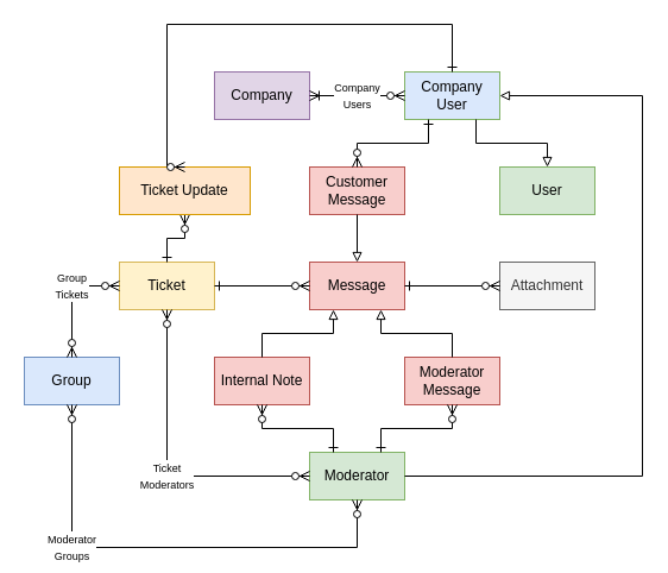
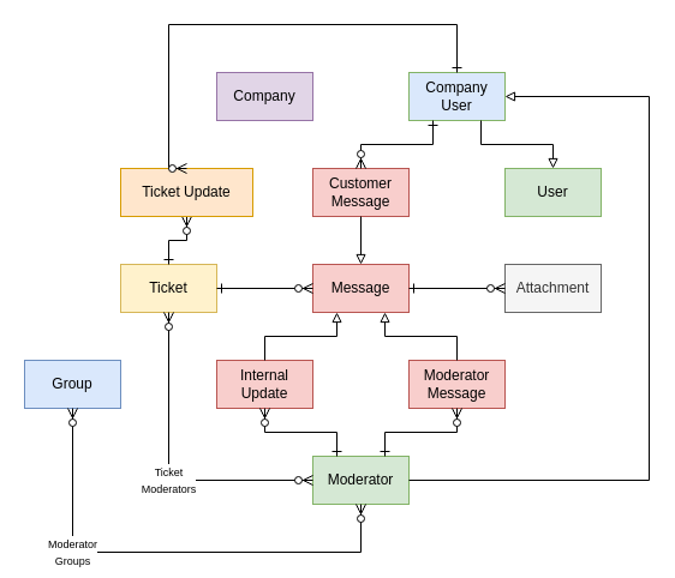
  <mxCell id="0" />
  <mxCell id="1" parent="0" />
  <mxCell id="2" value="Company User" style="rounded=0;whiteSpace=wrap;html=1;fillColor=#dae8fc;strokeColor=#82b366;" parent="1" vertex="1"><mxGeometry x="340" y="60" width="80" height="40" as="geometry" /></mxCell>
  <mxCell id="3" value="Message" style="rounded=0;whiteSpace=wrap;html=1;fillColor=#f8cecc;strokeColor=#b85450;" parent="1" vertex="1"><mxGeometry x="260" y="220" width="80" height="40" as="geometry" /></mxCell>
  <mxCell id="4" value="Customer&lt;br&gt;Message" style="rounded=0;whiteSpace=wrap;html=1;fillColor=#f8cecc;strokeColor=#b85450;" parent="1" vertex="1"><mxGeometry x="260" y="140" width="80" height="40" as="geometry" /></mxCell>
  <mxCell id="5" value="Moderator Message" style="rounded=0;whiteSpace=wrap;html=1;fillColor=#f8cecc;strokeColor=#b85450;" parent="1" vertex="1"><mxGeometry x="340" y="300" width="80" height="40" as="geometry" /></mxCell>
- <mxCell id="6" value="Internal Note" style="rounded=0;whiteSpace=wrap;html=1;fillColor=#f8cecc;strokeColor=#b85450;" parent="1" vertex="1"><mxGeometry x="180" y="300" width="80" height="40" as="geometry" /></mxCell>
+ <mxCell id="6" value="Internal Update" style="rounded=0;whiteSpace=wrap;html=1;fillColor=#f8cecc;strokeColor=#b85450;" parent="1" vertex="1"><mxGeometry x="180" y="300" width="80" height="40" as="geometry" /></mxCell>
  <mxCell id="7" value="Ticket" style="rounded=0;whiteSpace=wrap;html=1;fillColor=#fff2cc;strokeColor=#d6b656;" parent="1" vertex="1"><mxGeometry x="100" y="220" width="80" height="40" as="geometry" /></mxCell>
  <mxCell id="8" value="" style="edgeStyle=orthogonalEdgeStyle;rounded=0;orthogonalLoop=1;jettySize=auto;html=1;startArrow=ERone;startFill=0;endArrow=ERzeroToMany;endFill=1;entryX=0.5;entryY=1;entryDx=0;entryDy=0;exitX=0.5;exitY=0;exitDx=0;exitDy=0;" parent="1" source="7" target="24" edge="1"><mxGeometry relative="1" as="geometry"><mxPoint x="110" y="280" as="sourcePoint" /><mxPoint x="90" y="300" as="targetPoint" /></mxGeometry></mxCell>
  <mxCell id="9" value="Moderator" style="rounded=0;whiteSpace=wrap;html=1;fillColor=#d5e8d4;strokeColor=#82b366;" parent="1" vertex="1"><mxGeometry x="260" y="380" width="80" height="40" as="geometry" /></mxCell>
  <mxCell id="10" value="Attachment" style="rounded=0;whiteSpace=wrap;html=1;fillColor=#f5f5f5;strokeColor=#666666;fontColor=#333333;" parent="1" vertex="1"><mxGeometry x="420" y="220" width="80" height="40" as="geometry" /></mxCell>
  <mxCell id="11" value="Group" style="rounded=0;whiteSpace=wrap;html=1;fillColor=#dae8fc;strokeColor=#6c8ebf;" parent="1" vertex="1"><mxGeometry x="20" y="300" width="80" height="40" as="geometry" /></mxCell>
  <mxCell id="12" value="" style="edgeStyle=orthogonalEdgeStyle;rounded=0;orthogonalLoop=1;jettySize=auto;html=1;startArrow=ERone;startFill=0;endArrow=ERzeroToMany;endFill=1;exitX=1;exitY=0.5;exitDx=0;exitDy=0;entryX=0;entryY=0.5;entryDx=0;entryDy=0;" parent="1" source="3" target="10" edge="1"><mxGeometry relative="1" as="geometry"><mxPoint x="-50" y="110" as="sourcePoint" /><mxPoint x="30" y="110" as="targetPoint" /></mxGeometry></mxCell>
  <mxCell id="13" value="" style="edgeStyle=orthogonalEdgeStyle;rounded=0;orthogonalLoop=1;jettySize=auto;html=1;startArrow=ERone;startFill=0;endArrow=ERzeroToMany;endFill=1;exitX=1;exitY=0.5;exitDx=0;exitDy=0;entryX=0;entryY=0.5;entryDx=0;entryDy=0;" parent="1" source="7" target="3" edge="1"><mxGeometry relative="1" as="geometry"><mxPoint y="140" as="sourcePoint" x="-20" /><mxPoint x="60" y="140" as="targetPoint" /></mxGeometry></mxCell>
  <mxCell id="14" value="" style="edgeStyle=orthogonalEdgeStyle;rounded=0;orthogonalLoop=1;jettySize=auto;html=1;startArrow=none;startFill=0;endArrow=block;endFill=0;entryX=0.5;entryY=0;entryDx=0;entryDy=0;exitX=0.5;exitY=1;exitDx=0;exitDy=0;" parent="1" source="4" target="3" edge="1"><mxGeometry relative="1" as="geometry"><mxPoint x="-50" y="150" as="sourcePoint" /><mxPoint x="30" y="150" as="targetPoint" /></mxGeometry></mxCell>
  <mxCell id="15" value="" style="edgeStyle=orthogonalEdgeStyle;rounded=0;orthogonalLoop=1;jettySize=auto;html=1;startArrow=none;startFill=0;endArrow=block;endFill=0;entryX=0.25;entryY=1;entryDx=0;entryDy=0;exitX=0.5;exitY=0;exitDx=0;exitDy=0;" parent="1" source="6" target="3" edge="1"><mxGeometry relative="1" as="geometry"><mxPoint x="-40" y="160" as="sourcePoint" /><mxPoint x="40" y="160" as="targetPoint" /></mxGeometry></mxCell>
  <mxCell id="16" value="" style="edgeStyle=orthogonalEdgeStyle;rounded=0;orthogonalLoop=1;jettySize=auto;html=1;startArrow=none;startFill=0;endArrow=block;endFill=0;entryX=0.75;entryY=1;entryDx=0;entryDy=0;exitX=0.5;exitY=0;exitDx=0;exitDy=0;" parent="1" source="5" target="3" edge="1"><mxGeometry relative="1" as="geometry"><mxPoint x="-30" y="170" as="sourcePoint" /><mxPoint x="50" y="170" as="targetPoint" /></mxGeometry></mxCell>
  <mxCell id="17" value="" style="edgeStyle=orthogonalEdgeStyle;rounded=0;orthogonalLoop=1;jettySize=auto;html=1;startArrow=ERone;startFill=0;endArrow=ERzeroToMany;endFill=1;exitX=0.25;exitY=0;exitDx=0;exitDy=0;entryX=0.5;entryY=1;entryDx=0;entryDy=0;" parent="1" source="9" target="6" edge="1"><mxGeometry relative="1" as="geometry"><mxPoint x="-50" y="110" as="sourcePoint" /><mxPoint x="30" y="110" as="targetPoint" /></mxGeometry></mxCell>
  <mxCell id="18" value="" style="edgeStyle=orthogonalEdgeStyle;rounded=0;orthogonalLoop=1;jettySize=auto;html=1;startArrow=ERone;startFill=0;endArrow=ERzeroToMany;endFill=1;exitX=0.75;exitY=0;exitDx=0;exitDy=0;entryX=0.5;entryY=1;entryDx=0;entryDy=0;" parent="1" source="9" target="5" edge="1"><mxGeometry relative="1" as="geometry"><mxPoint x="-40" y="120" as="sourcePoint" /><mxPoint x="40" y="120" as="targetPoint" /></mxGeometry></mxCell>
  <mxCell id="19" value="&lt;font style=&quot;font-size: 9px&quot;&gt;Ticket&lt;br&gt;Moderators&lt;/font&gt;" style="edgeStyle=orthogonalEdgeStyle;rounded=0;orthogonalLoop=1;jettySize=auto;html=1;startArrow=ERzeroToMany;startFill=1;endArrow=ERzeroToMany;endFill=1;entryX=0;entryY=0.5;entryDx=0;entryDy=0;exitX=0.5;exitY=1;exitDx=0;exitDy=0;" parent="1" source="7" target="9" edge="1"><mxGeometry x="0.077" relative="1" as="geometry"><mxPoint x="-50" y="110" as="sourcePoint" /><mxPoint x="30" y="110" as="targetPoint" /><mxPoint as="offset" /></mxGeometry></mxCell>
  <mxCell id="20" value="&lt;font style=&quot;font-size: 9px&quot;&gt;Moderator&lt;br&gt;Groups&lt;/font&gt;" style="edgeStyle=orthogonalEdgeStyle;rounded=0;orthogonalLoop=1;jettySize=auto;html=1;startArrow=ERzeroToMany;startFill=1;endArrow=ERzeroToMany;endFill=1;exitX=0.5;exitY=1;exitDx=0;exitDy=0;entryX=0.5;entryY=1;entryDx=0;entryDy=0;" parent="1" source="11" target="9" edge="1"><mxGeometry x="-0.4" relative="1" as="geometry"><mxPoint x="-50" y="110" as="sourcePoint" /><mxPoint x="330" y="490" as="targetPoint" /><Array as="points"><mxPoint x="60" y="460" /><mxPoint x="300" y="460" /></Array><mxPoint as="offset" /></mxGeometry></mxCell>
- <mxCell id="21" value="&lt;font style=&quot;font-size: 9px&quot;&gt;Group&lt;br&gt;Tickets&lt;/font&gt;" style="edgeStyle=orthogonalEdgeStyle;rounded=0;orthogonalLoop=1;jettySize=auto;html=1;startArrow=ERzeroToMany;startFill=1;endArrow=ERzeroToMany;endFill=1;entryX=0;entryY=0.5;entryDx=0;entryDy=0;exitX=0.5;exitY=0;exitDx=0;exitDy=0;" parent="1" source="11" target="7" edge="1"><mxGeometry x="0.2" relative="1" as="geometry"><mxPoint x="-40" y="120" as="sourcePoint" /><mxPoint x="40" y="120" as="targetPoint" /><Array as="points" /><mxPoint as="offset" /></mxGeometry></mxCell>
  <mxCell id="22" value="" style="edgeStyle=orthogonalEdgeStyle;rounded=0;orthogonalLoop=1;jettySize=auto;html=1;startArrow=none;startFill=0;endArrow=block;endFill=0;exitX=1;exitY=0.5;exitDx=0;exitDy=0;entryX=1;entryY=0.5;entryDx=0;entryDy=0;" parent="1" source="9" target="2" edge="1"><mxGeometry relative="1" as="geometry"><mxPoint x="-50" y="145" as="sourcePoint" /><mxPoint x="430" y="160" as="targetPoint" /><Array as="points"><mxPoint x="540" y="400" /><mxPoint x="540" y="80" /></Array></mxGeometry></mxCell>
  <mxCell id="23" value="" style="edgeStyle=orthogonalEdgeStyle;rounded=0;orthogonalLoop=1;jettySize=auto;html=1;startArrow=ERone;startFill=0;endArrow=ERzeroToMany;endFill=1;entryX=0.5;entryY=0;entryDx=0;entryDy=0;exitX=0.25;exitY=1;exitDx=0;exitDy=0;" parent="1" source="2" target="4" edge="1"><mxGeometry relative="1" as="geometry"><mxPoint x="390" y="170" as="sourcePoint" /><mxPoint x="30" y="110" as="targetPoint" /></mxGeometry></mxCell>
  <mxCell id="24" value="Ticket Update" style="rounded=0;whiteSpace=wrap;html=1;fillColor=#ffe6cc;strokeColor=#d79b00;" parent="1" vertex="1"><mxGeometry x="100" y="140" width="110" height="40" as="geometry" /></mxCell>
  <mxCell id="25" value="" style="edgeStyle=orthogonalEdgeStyle;rounded=0;orthogonalLoop=1;jettySize=auto;html=1;startArrow=ERone;startFill=0;endArrow=ERzeroToMany;endFill=1;entryX=0.5;entryY=0;entryDx=0;entryDy=0;exitX=0.5;exitY=0;exitDx=0;exitDy=0;" parent="1" source="2" target="24" edge="1"><mxGeometry relative="1" as="geometry"><mxPoint x="210" y="40" as="sourcePoint" /><mxPoint x="220" y="80" as="targetPoint" /><Array as="points"><mxPoint x="380" y="20" /><mxPoint x="140" y="20" /></Array></mxGeometry></mxCell>
  <mxCell id="26" value="User" style="rounded=0;whiteSpace=wrap;html=1;fillColor=#d5e8d4;strokeColor=#82b366;" vertex="1" parent="1"><mxGeometry x="420" y="140" width="80" height="40" as="geometry" /></mxCell>
  <mxCell id="27" value="Company" style="rounded=0;whiteSpace=wrap;html=1;fillColor=#e1d5e7;strokeColor=#9673a6;" vertex="1" parent="1"><mxGeometry x="180" y="60" width="80" height="40" as="geometry" /></mxCell>
- <mxCell id="28" value="&lt;font style=&quot;font-size: 9px&quot;&gt;Company&lt;br&gt;Users&lt;/font&gt;" style="edgeStyle=orthogonalEdgeStyle;rounded=0;orthogonalLoop=1;jettySize=auto;html=1;startArrow=ERoneToMany;startFill=0;endArrow=ERzeroToMany;endFill=1;exitX=1;exitY=0.5;exitDx=0;exitDy=0;entryX=0;entryY=0.5;entryDx=0;entryDy=0;" edge="1" parent="1" source="27" target="2"><mxGeometry x="0.25" y="-10" relative="1" as="geometry"><mxPoint x="470" y="150" as="sourcePoint" /><mxPoint x="500" y="-10" as="targetPoint" /><Array as="points"><mxPoint x="310" y="80" /><mxPoint x="310" y="80" /></Array><mxPoint x="-10" y="-10" as="offset" /></mxGeometry></mxCell>
  <mxCell id="29" value="" style="edgeStyle=orthogonalEdgeStyle;rounded=0;orthogonalLoop=1;jettySize=auto;html=1;startArrow=none;startFill=0;endArrow=block;endFill=0;entryX=0.5;entryY=0;entryDx=0;entryDy=0;exitX=0.75;exitY=1;exitDx=0;exitDy=0;" edge="1" parent="1" source="2" target="26"><mxGeometry relative="1" as="geometry"><mxPoint x="540" y="210" as="sourcePoint" /><mxPoint x="490" y="190" as="targetPoint" /><Array as="points"><mxPoint x="400" y="120" /><mxPoint x="460" y="120" /></Array></mxGeometry></mxCell>
